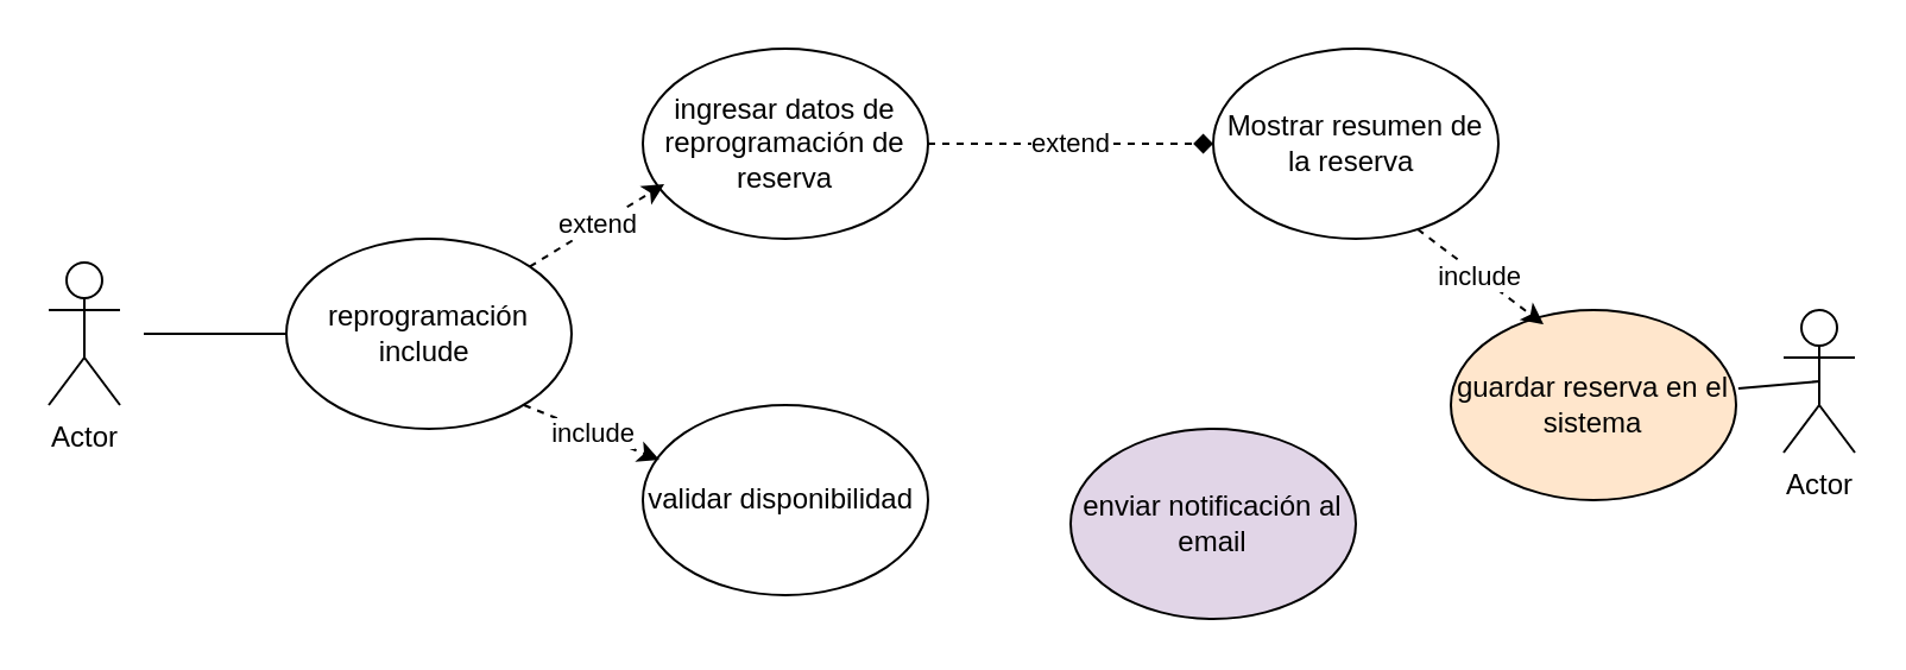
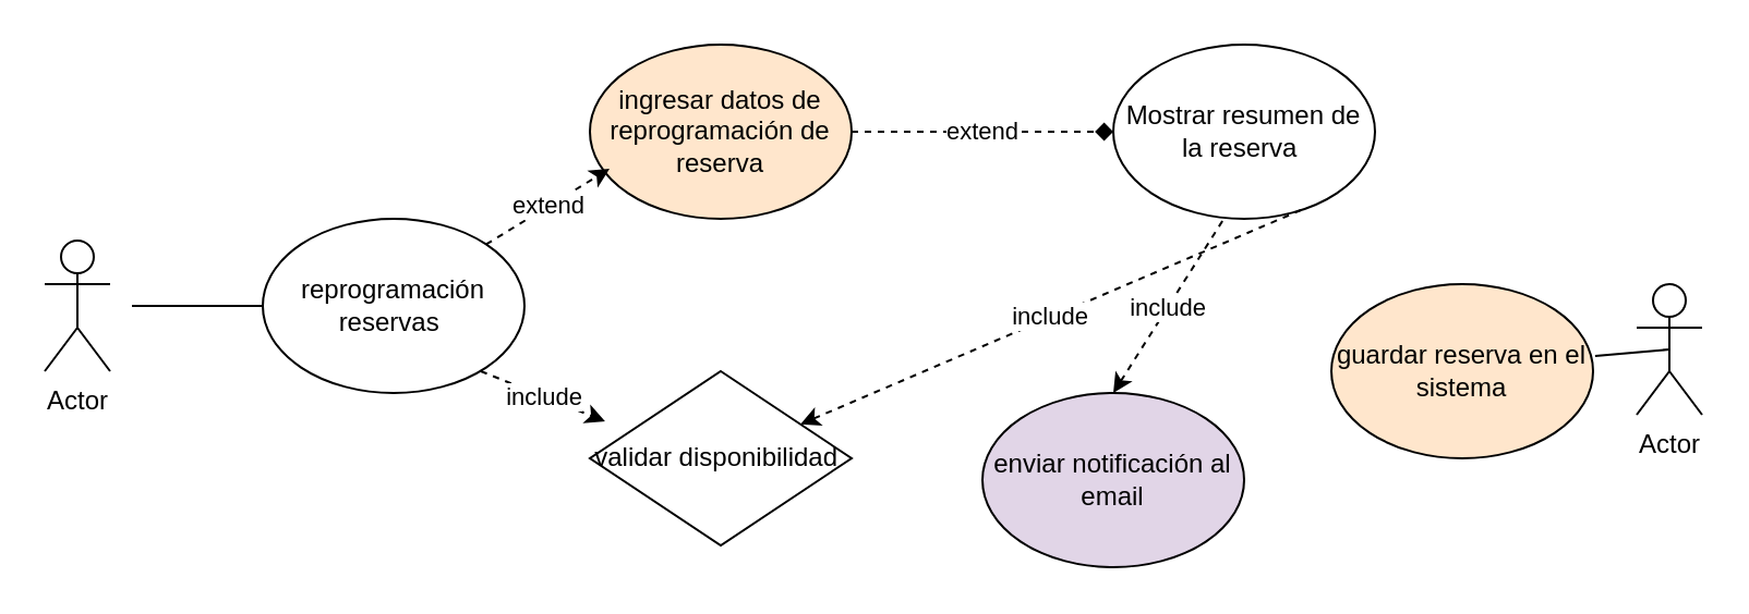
  <mxCell id="0" />
  <mxCell id="1" parent="0" />
- <mxCell id="2" value="reprogramación include&amp;nbsp;" style="ellipse;whiteSpace=wrap;html=1;" vertex="1" parent="1"><mxGeometry x="120" y="100" width="120" height="80" as="geometry" /></mxCell>
- <mxCell id="3" value="ingresar datos de reprogramación de reserva" style="ellipse;whiteSpace=wrap;html=1;" vertex="1" parent="1"><mxGeometry x="270" y="20" width="120" height="80" as="geometry" /></mxCell>
+ <mxCell id="2" value="reprogramación reservas&amp;nbsp;" style="ellipse;whiteSpace=wrap;html=1;" vertex="1" parent="1"><mxGeometry x="120" y="100" width="120" height="80" as="geometry" /></mxCell>
+ <mxCell id="3" value="ingresar datos de reprogramación de reserva" style="ellipse;whiteSpace=wrap;html=1;fillColor=#ffe6cc;" vertex="1" parent="1"><mxGeometry x="270" y="20" width="120" height="80" as="geometry" /></mxCell>
  <mxCell id="4" value="Mostrar resumen de la reserva&amp;nbsp;" style="ellipse;whiteSpace=wrap;html=1;" vertex="1" parent="1"><mxGeometry x="510" y="20" width="120" height="80" as="geometry" /></mxCell>
  <mxCell id="5" value="extend" style="endArrow=diamond;html=1;rounded=0;dashed=1;strokeColor=default;align=center;verticalAlign=middle;fontFamily=Helvetica;fontSize=11;fontColor=default;labelBackgroundColor=default;exitX=1;exitY=0.5;exitDx=0;exitDy=0;entryX=0;entryY=0.5;entryDx=0;entryDy=0;" edge="1" parent="1" source="3" target="4"><mxGeometry width="50" height="50" relative="1" as="geometry"><mxPoint x="150" y="195" as="sourcePoint" /><mxPoint x="314" y="251" as="targetPoint" /></mxGeometry></mxCell>
  <mxCell id="6" value="" style="endArrow=none;html=1;rounded=0;entryX=0;entryY=0.5;entryDx=0;entryDy=0;" edge="1" parent="1" target="2"><mxGeometry width="50" height="50" relative="1" as="geometry"><mxPoint x="60" y="140" as="sourcePoint" /><mxPoint x="120" y="140" as="targetPoint" /></mxGeometry></mxCell>
  <mxCell id="7" value="Actor" style="shape=umlActor;verticalLabelPosition=bottom;verticalAlign=top;html=1;outlineConnect=0;" vertex="1" parent="1"><mxGeometry x="20" y="110" width="30" height="60" as="geometry" /></mxCell>
  <mxCell id="8" value="guardar reserva en el sistema" style="ellipse;whiteSpace=wrap;html=1;fillColor=#ffe6cc;" vertex="1" parent="1"><mxGeometry x="610" y="130" width="120" height="80" as="geometry" /></mxCell>
  <mxCell id="9" value="enviar notificación al email" style="ellipse;whiteSpace=wrap;html=1;fillColor=#e1d5e7;" vertex="1" parent="1"><mxGeometry x="450" y="180" width="120" height="80" as="geometry" /></mxCell>
- <mxCell id="10" value="validar disponibilidad&amp;nbsp;" style="ellipse;whiteSpace=wrap;html=1;" vertex="1" parent="1"><mxGeometry x="270" y="170" width="120" height="80" as="geometry" /></mxCell>
+ <mxCell id="10" value="validar disponibilidad&amp;nbsp;" style="rhombus;whiteSpace=wrap;html=1;" vertex="1" parent="1"><mxGeometry x="270" y="170" width="120" height="80" as="geometry" /></mxCell>
  <mxCell id="11" value="Actor" style="shape=umlActor;verticalLabelPosition=bottom;verticalAlign=top;html=1;outlineConnect=0;" vertex="1" parent="1"><mxGeometry x="750" y="130" width="30" height="60" as="geometry" /></mxCell>
  <mxCell id="12" value="extend" style="endArrow=classic;html=1;rounded=0;dashed=1;strokeColor=default;align=center;verticalAlign=middle;fontFamily=Helvetica;fontSize=11;fontColor=default;labelBackgroundColor=default;exitX=1;exitY=0;exitDx=0;exitDy=0;entryX=0.075;entryY=0.713;entryDx=0;entryDy=0;entryPerimeter=0;" edge="1" parent="1" source="2" target="3"><mxGeometry width="50" height="50" relative="1" as="geometry"><mxPoint x="220" y="109" as="sourcePoint" /><mxPoint x="340" y="109" as="targetPoint" /></mxGeometry></mxCell>
  <mxCell id="13" value="include" style="endArrow=classic;html=1;rounded=0;dashed=1;strokeColor=default;align=center;verticalAlign=middle;fontFamily=Helvetica;fontSize=11;fontColor=default;labelBackgroundColor=default;exitX=0.967;exitY=0.675;exitDx=0;exitDy=0;exitPerimeter=0;entryX=0.058;entryY=0.288;entryDx=0;entryDy=0;entryPerimeter=0;" edge="1" parent="1" target="10"><mxGeometry width="50" height="50" relative="1" as="geometry"><mxPoint x="220" y="170" as="sourcePoint" /><mxPoint x="304" y="230" as="targetPoint" /></mxGeometry></mxCell>
- <mxCell id="15" value="include" style="endArrow=classic;html=1;rounded=0;dashed=1;strokeColor=default;align=center;verticalAlign=middle;fontFamily=Helvetica;fontSize=11;fontColor=default;labelBackgroundColor=default;exitX=0.717;exitY=0.95;exitDx=0;exitDy=0;exitPerimeter=0;entryX=0.325;entryY=0.075;entryDx=0;entryDy=0;entryPerimeter=0;" edge="1" parent="1" source="4" target="8"><mxGeometry width="50" height="50" relative="1" as="geometry"><mxPoint x="590" y="85" as="sourcePoint" /><mxPoint x="640" y="125" as="targetPoint" /></mxGeometry></mxCell>
+ <mxCell id="14" value="include" style="endArrow=classic;html=1;rounded=0;dashed=1;strokeColor=default;align=center;verticalAlign=middle;fontFamily=Helvetica;fontSize=11;fontColor=default;labelBackgroundColor=default;exitX=0.417;exitY=1.013;exitDx=0;exitDy=0;exitPerimeter=0;entryX=0.5;entryY=0;entryDx=0;entryDy=0;" edge="1" parent="1" source="4" target="9"><mxGeometry width="50" height="50" relative="1" as="geometry"><mxPoint x="560" y="100" as="sourcePoint" /><mxPoint x="644" y="160" as="targetPoint" /></mxGeometry></mxCell>
+ <mxCell id="15" value="include" style="endArrow=classic;html=1;rounded=0;dashed=1;strokeColor=default;align=center;verticalAlign=middle;fontFamily=Helvetica;fontSize=11;fontColor=default;labelBackgroundColor=default;exitX=0.717;exitY=0.95;exitDx=0;exitDy=0;exitPerimeter=0;" edge="1" parent="1" source="4" target="10"><mxGeometry width="50" height="50" relative="1" as="geometry"><mxPoint x="590" y="85" as="sourcePoint" /><mxPoint x="640" y="125" as="targetPoint" /></mxGeometry></mxCell>
  <mxCell id="16" value="" style="endArrow=none;html=1;rounded=0;entryX=0.5;entryY=0.5;entryDx=0;entryDy=0;entryPerimeter=0;exitX=1.008;exitY=0.413;exitDx=0;exitDy=0;exitPerimeter=0;" edge="1" parent="1" source="8" target="11"><mxGeometry width="50" height="50" relative="1" as="geometry"><mxPoint x="380" y="155" as="sourcePoint" /><mxPoint x="430" y="105" as="targetPoint" /></mxGeometry></mxCell>
